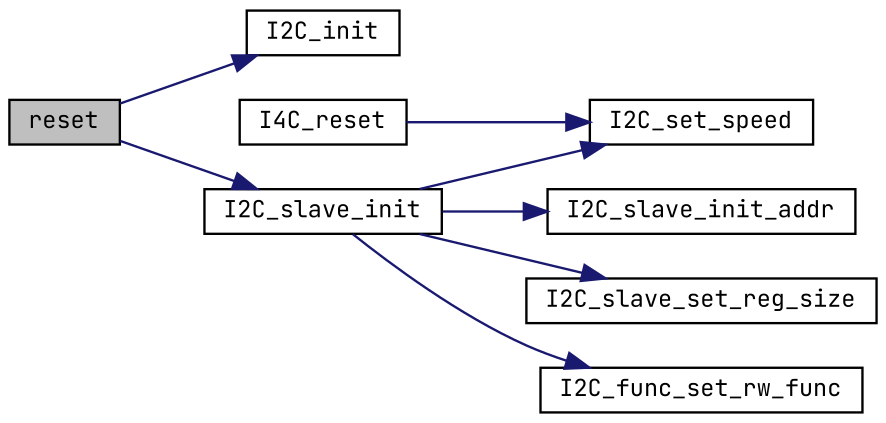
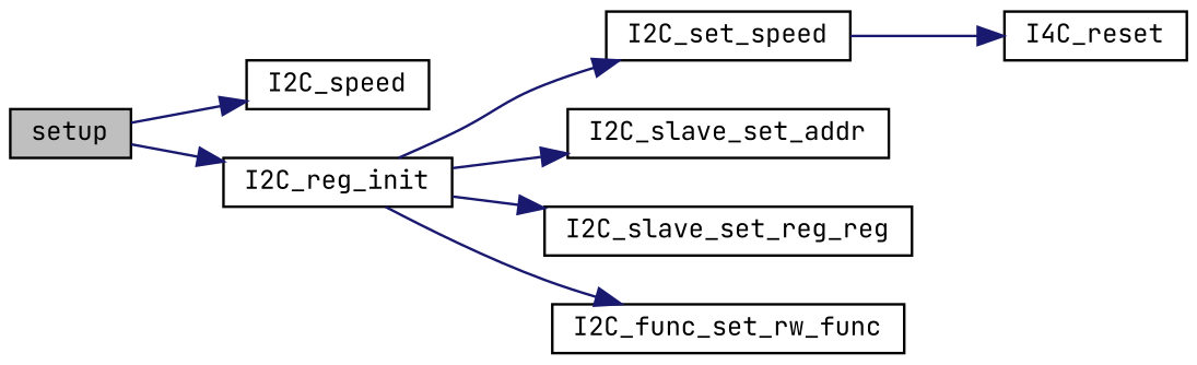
  digraph {
    fontname="JetBrains Mono"
    rankdir=LR
    node [color=black fillcolor=white fontname="JetBrains Mono" fontsize=10 shape=record style=filled]
    edge [color=midnightblue fontname="JetBrains Mono" fontsize=10 labelfontname=Helvetica labelfontsize=10 style=solid]
-   n1 [fillcolor=grey75 fontcolor=black height=0.2 label=reset width=0.4]
-   n2 [height=0.2 label=I2C_init width=0.4]
-   n3 [height=0.2 label=I2C_slave_init width=0.4]
+   n1 [fillcolor=grey75 fontcolor=black height=0.2 label=setup width=0.4]
+   n2 [height=0.2 label=I2C_speed width=0.4]
+   n3 [height=0.2 label=I2C_reg_init width=0.4]
    n4 [height=0.2 label=I2C_set_speed width=0.4]
-   n5 [height=0.2 label=I2C_slave_init_addr width=0.4]
-   n6 [height=0.2 label=I2C_slave_set_reg_size width=0.4]
+   n5 [height=0.2 label=I2C_slave_set_addr width=0.4]
+   n6 [height=0.2 label=I2C_slave_set_reg_reg width=0.4]
    n7 [height=0.2 label=I2C_func_set_rw_func width=0.4]
    n8 [height=0.2 label=I4C_reset width=0.4]
    n1 -> n2
    n1 -> n3
    n3 -> n4
    n3 -> n5
    n3 -> n6
    n3 -> n7
-   n8 -> n4
+   n4 -> n8
  }
